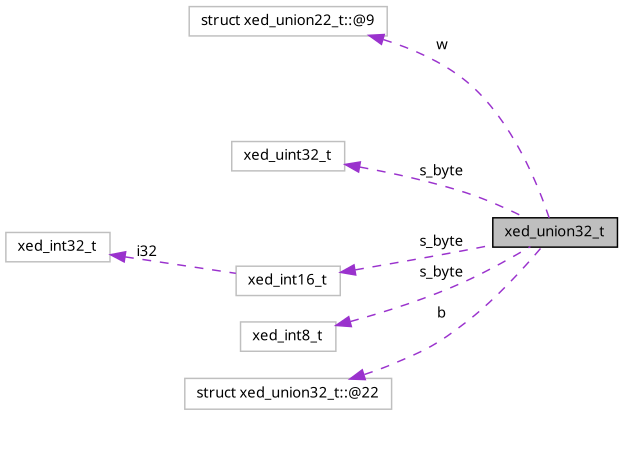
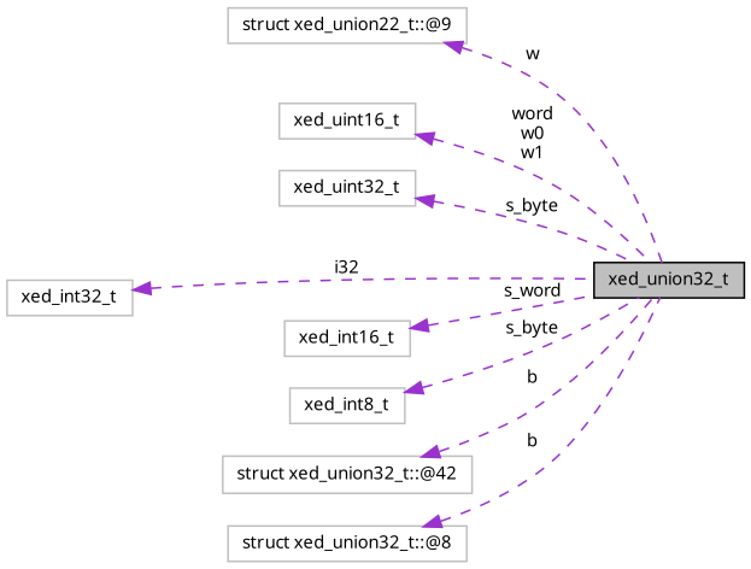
  digraph {
    fontname="Noto Sans"
    rankdir=LR
    node [color=grey75 fontname="Noto Sans" fontsize=10 shape=record]
    edge [color=darkorchid3 dir=back fontname="Noto Sans" fontsize=10 labelfontname=FreeSans labelfontsize=10 style=dashed]
    n1 [color=black fillcolor=grey75 fontcolor=black height=0.2 label=xed_union32_t style=filled width=0.4]
    n2 [height=0.2 label="struct xed_union22_t::@9" width=0.4]
+   n3 [height=0.2 label=xed_uint16_t width=0.4]
    n4 [height=0.2 label=xed_uint32_t width=0.4]
    n5 [height=0.2 label=xed_int32_t width=0.4]
    n6 [height=0.2 label=xed_int16_t width=0.4]
    n7 [height=0.2 label=xed_int8_t width=0.4]
-   n8 [height=0.2 label="struct xed_union32_t::@22" width=0.4]
+   n8 [height=0.2 label="struct xed_union32_t::@42" width=0.4]
+   n9 [height=0.2 label="struct xed_union32_t::@8" width=0.4]
    n2 -> n1 [label=w]
+   n3 -> n1 [label="word\nw0\nw1"]
    n4 -> n1 [label=s_byte]
-   n5 -> n6 [label=i32]
-   n6 -> n1 [label=s_byte]
+   n5 -> n1 [label=i32]
+   n6 -> n1 [label=s_word]
    n7 -> n1 [label=s_byte]
    n8 -> n1 [label=b]
+   n9 -> n1 [label=b]
  }
